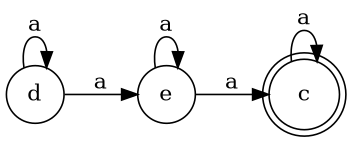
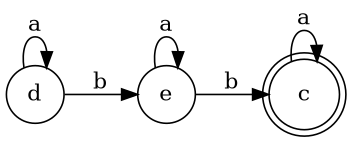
  digraph {
    rankdir=LR
    node [shape=circle]
    c [shape=doublecircle]
    d
    e
    c -> c [label=a]
    d -> d [label=a]
-   d -> e [label=a]
-   e -> c [label=a]
+   d -> e [label=b]
+   e -> c [label=b]
    e -> e [label=a]
  }
